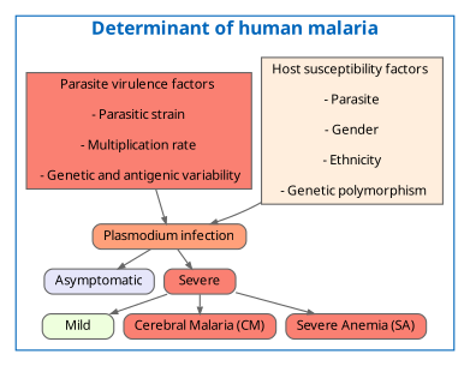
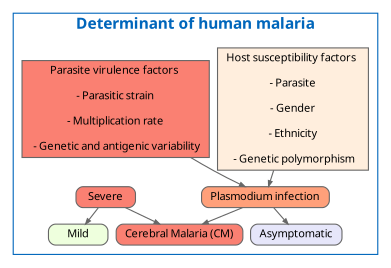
  digraph {
    fontcolor="#0066BB"
    fontname=ArialBlack
    fontsize=14
    labelloc=t
    nodesep=0.1
    rankdir=TB
    ranksep=0.2
    node [color="#666666" fillcolor="#FA8072" fontname=ArialMT fontsize=10 shape=record style="rounded,filled"]
    edge [arrowsize=0.5 color="#666666" fontname=ArialMT fontsize=12 labelfontname=ArialMT labelfontsize=10]
    n1 [fillcolor="#FFEEDD" height=0.2 label="{Host susceptibility factors \n\n		 - Parasite \n\n		 - Gender \n\n		 - Ethnicity \n\n		 - Genetic polymorphism}" style=filled]
    n2 [fillcolor="#FFA07A" height=0.2 label="{Plasmodium infection}"]
    n3 [height=0.2 label="{Parasite virulence factors \n\n		 - Parasitic strain \n\n		 - Multiplication rate \n\n		 - Genetic and antigenic variability}" style=filled]
    n4 [fillcolor="#E6E6FA" height=0.2 label="{Asymptomatic}"]
    n5 [fillcolor="#EEFFDD" height=0.2 label="{Mild}"]
    n6 [height=0.2 label="{Severe}"]
    n7 [height=0.2 label="{Cerebral Malaria (CM)}"]
-   n8 [height=0.2 label="{Severe Anemia (SA)}"]
    subgraph cluster_1 {
      color="#0066BB"
      label=< <B>Determinant of human malaria</B> >
      n1
      n2
      n3
      n4
      n5
      n6
      n7
-     n8
    }
    n1 -> n2
    n2 -> n4
-   n2 -> n6
+   n2 -> n7
    n3 -> n2
    n6 -> n5
    n6 -> n7
-   n6 -> n8
  }
